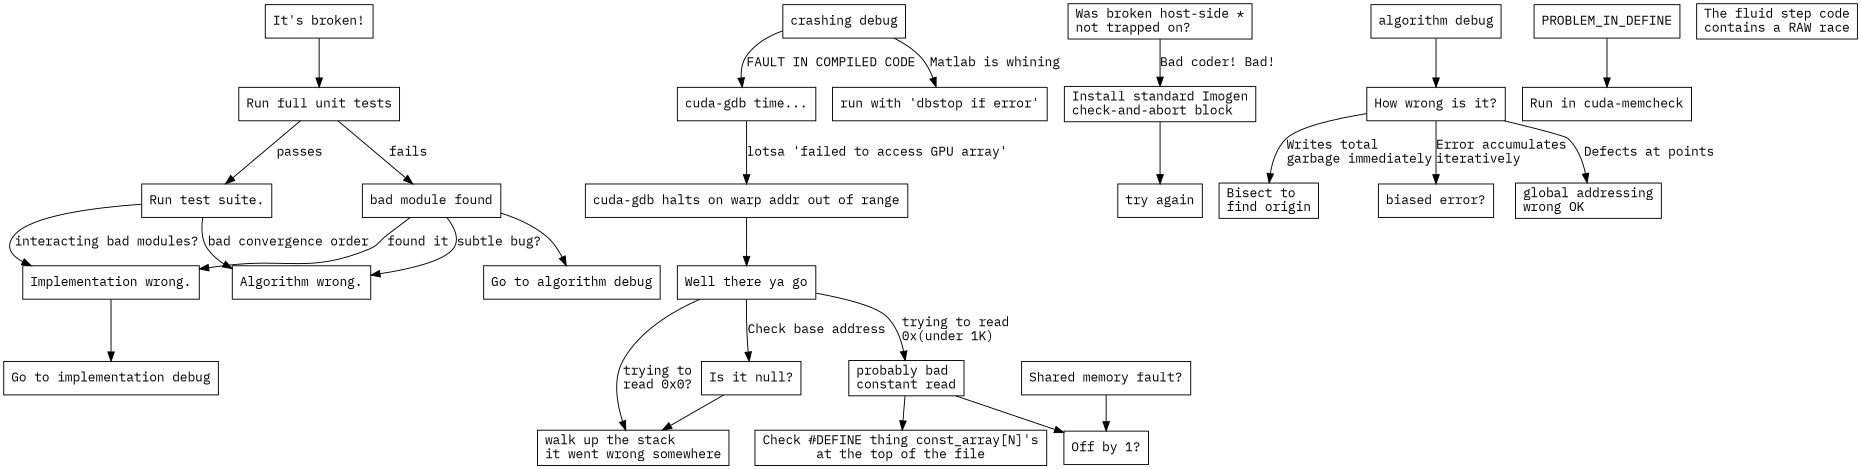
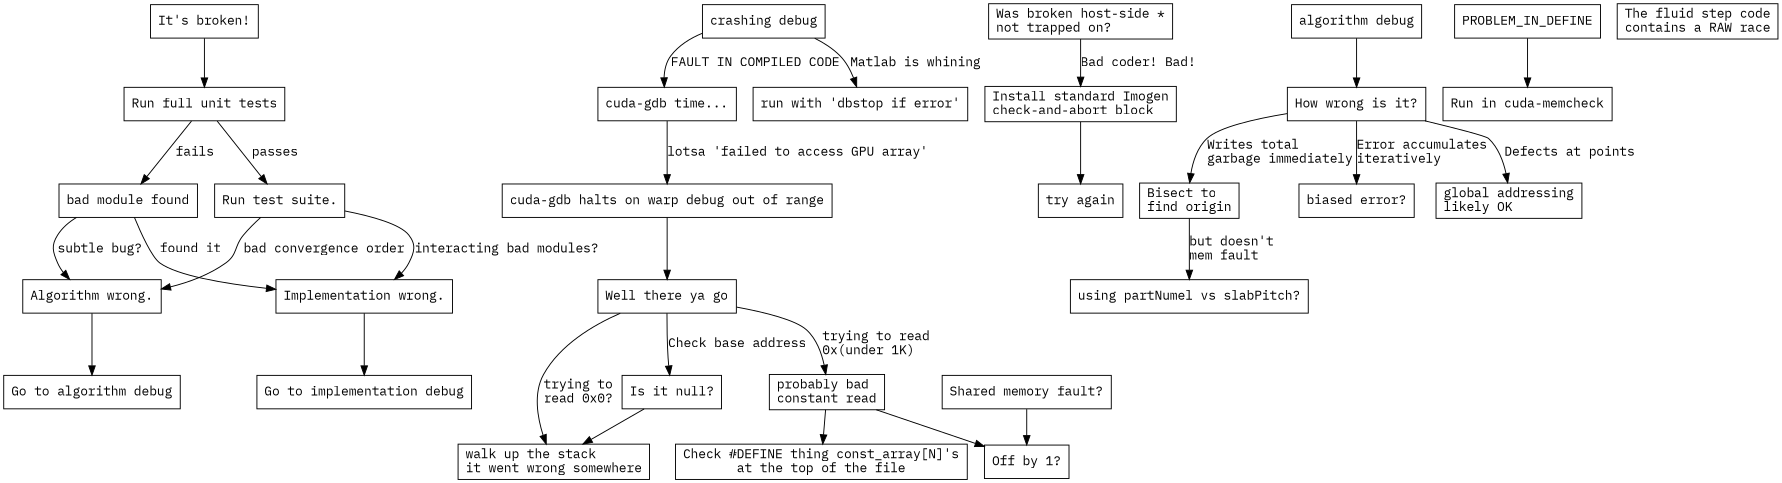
  digraph {
    fontname="IBM Plex Mono"
    node [fontname="IBM Plex Mono" shape=box]
    edge [fontname="IBM Plex Mono"]
    n1 [label="It's broken!"]
    n2 [label="Run full unit tests"]
    n3 [label="bad module found"]
    n4 [label="Run test suite."]
    n5 [label="Algorithm wrong."]
    n6 [label="Implementation wrong."]
    n7 [label="Go to algorithm debug"]
    n8 [label="Go to implementation debug"]
    n9 [label="crashing debug"]
    n10 [label="cuda-gdb time..."]
    n11 [label="run with 'dbstop if error'"]
-   n12 [label="cuda-gdb halts on warp addr out of range"]
+   n12 [label="cuda-gdb halts on warp debug out of range"]
    n13 [label="Well there ya go"]
    n14 [label="walk up the stack\lit went wrong somewhere\l"]
    n15 [label="probably bad\lconstant read\l"]
    n16 [label="Is it null?"]
    n17 [label="Off by 1?"]
    n18 [label="Check #DEFINE thing const_array[N]'s\lat the top of the file"]
    n19 [label="Shared memory fault?"]
    n20 [label="Was broken host-side *\lnot trapped on?\l"]
    n21 [label="Install standard Imogen\lcheck-and-abort block\l"]
    n22 [label="try again"]
    n23 [label="algorithm debug"]
    n24 [label="How wrong is it?"]
    n25 [label="Bisect to\lfind origin\l"]
    n26 [label="biased error?"]
-   n27 [label="global addressing\lwrong OK\l"]
+   n27 [label="global addressing\llikely OK\l"]
+   n28 [label="using partNumel vs slabPitch?"]
    n29 [label="Run in cuda-memcheck"]
    n30 [label=PROBLEM_IN_DEFINE]
    n31 [label="The fluid step code\lcontains a RAW race\l"]
    n1 -> n2
    n2 -> n3 [label=fails]
    n2 -> n4 [label=passes]
    n3 -> n5 [label="subtle bug?"]
    n3 -> n6 [label="found it"]
    n4 -> n5 [label="bad convergence order"]
    n4 -> n6 [label="interacting bad modules?"]
-   n3 -> n7
+   n5 -> n7
    n6 -> n8
    n9 -> n10 [label="FAULT IN COMPILED CODE"]
    n9 -> n11 [label="Matlab is whining"]
    n10 -> n12 [label="lotsa 'failed to access GPU array'"]
    n12 -> n13
    n13 -> n14 [label="trying to\lread 0x0?\l"]
    n13 -> n15 [label="trying to read\l0x(under 1K)\l"]
    n13 -> n16 [label="Check base address"]
    n15 -> n17
    n15 -> n18
    n16 -> n14
    n19 -> n17
    n20 -> n21 [label="Bad coder! Bad!"]
    n21 -> n22
    n23 -> n24
    n24 -> n25 [label="Writes total\lgarbage immediately\l"]
    n24 -> n26 [label="Error accumulates\literatively\l"]
    n24 -> n27 [label="Defects at points"]
+   n25 -> n28 [label="but doesn't\lmem fault\l"]
    n30 -> n29
  }
